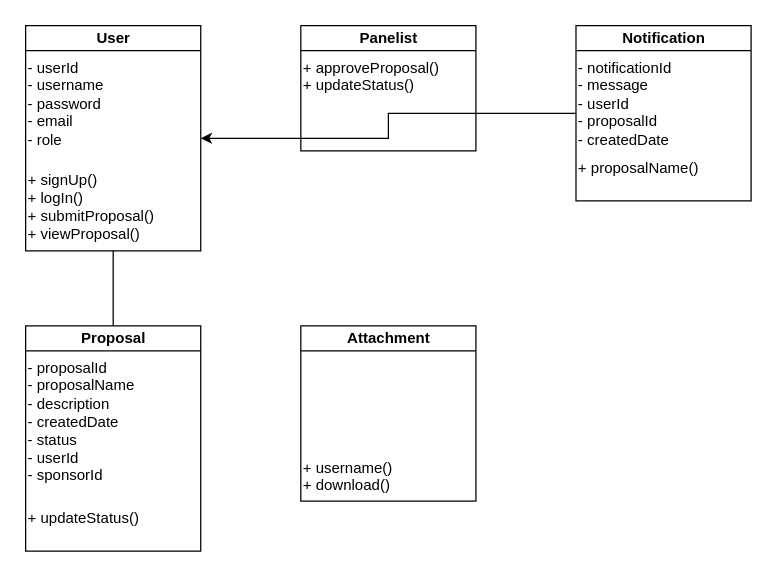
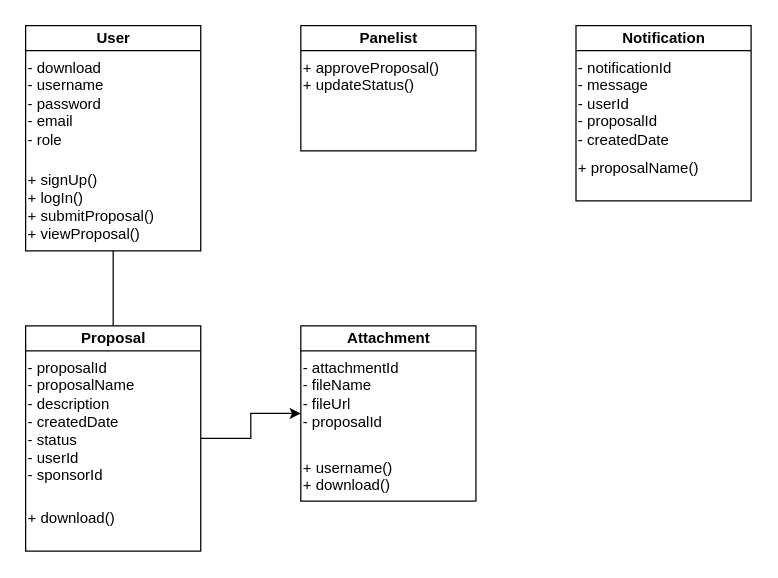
  <mxCell id="0" />
  <mxCell id="1" parent="0" />
  <mxCell id="2" value="User" style="swimlane;horizontal=0;startSize=20;horizontal=1;html=1;" vertex="1" parent="1"><mxGeometry x="20" y="20" width="140" height="180" as="geometry" /></mxCell>
- <mxCell id="3" value="- userId&#10;- username&#10;- password&#10;- email&#10;- role" style="text;html=1;whiteSpace=wrap;rounded=0;" vertex="1" parent="2"><mxGeometry y="20" width="140" height="90" as="geometry" /></mxCell>
+ <mxCell id="3" value="- download&#10;- username&#10;- password&#10;- email&#10;- role" style="text;html=1;whiteSpace=wrap;rounded=0;" vertex="1" parent="2"><mxGeometry y="20" width="140" height="90" as="geometry" /></mxCell>
  <mxCell id="4" value="+ signUp()&#10;+ logIn()&#10;+ submitProposal()&#10;+ viewProposal()" style="text;html=1;whiteSpace=wrap;rounded=0;" vertex="1" parent="2"><mxGeometry y="110" width="140" height="70" as="geometry" /></mxCell>
  <mxCell id="5" value="Panelist" style="swimlane;horizontal=0;startSize=20;horizontal=1;html=1;" vertex="1" parent="1"><mxGeometry x="240" y="20" width="140" height="100" as="geometry" /></mxCell>
  <mxCell id="6" value="+ approveProposal()&#10;+ updateStatus()" style="text;html=1;whiteSpace=wrap;rounded=0;" vertex="1" parent="5"><mxGeometry y="20" width="140" height="70" as="geometry" /></mxCell>
  <mxCell id="7" value="Proposal" style="swimlane;horizontal=0;startSize=20;horizontal=1;html=1;" vertex="1" parent="1"><mxGeometry x="20" y="260" width="140" height="180" as="geometry" /></mxCell>
  <mxCell id="8" value="- proposalId&#10;- proposalName&#10;- description&#10;- createdDate&#10;- status&#10;- userId&#10;- sponsorId" style="text;html=1;whiteSpace=wrap;rounded=0;" vertex="1" parent="7"><mxGeometry y="20" width="140" height="120" as="geometry" /></mxCell>
- <mxCell id="9" value="+ updateStatus()" style="text;html=1;whiteSpace=wrap;rounded=0;" vertex="1" parent="7"><mxGeometry y="140" width="140" height="40" as="geometry" /></mxCell>
+ <mxCell id="9" value="+ download()" style="text;html=1;whiteSpace=wrap;rounded=0;" vertex="1" parent="7"><mxGeometry y="140" width="140" height="40" as="geometry" /></mxCell>
  <mxCell id="10" value="Attachment" style="swimlane;horizontal=0;startSize=20;horizontal=1;html=1;" vertex="1" parent="1"><mxGeometry x="240" y="260" width="140" height="140" as="geometry" /></mxCell>
+ <mxCell id="11" value="- attachmentId&#10;- fileName&#10;- fileUrl&#10;- proposalId" style="text;html=1;whiteSpace=wrap;rounded=0;" vertex="1" parent="10"><mxGeometry y="20" width="140" height="80" as="geometry" /></mxCell>
  <mxCell id="12" value="+ username()&#10;+ download()" style="text;html=1;whiteSpace=wrap;rounded=0;" vertex="1" parent="10"><mxGeometry y="100" width="140" height="40" as="geometry" /></mxCell>
  <mxCell id="13" value="Notification" style="swimlane;horizontal=0;startSize=20;horizontal=1;html=1;" vertex="1" parent="1"><mxGeometry x="460" y="20" width="140" height="140" as="geometry" /></mxCell>
  <mxCell id="14" value="- notificationId&#10;- message&#10;- userId&#10;- proposalId&#10;- createdDate" style="text;html=1;whiteSpace=wrap;rounded=0;" vertex="1" parent="13"><mxGeometry y="20" width="140" height="80" as="geometry" /></mxCell>
  <mxCell id="15" value="+ proposalName()" style="text;html=1;whiteSpace=wrap;rounded=0;" vertex="1" parent="13"><mxGeometry y="100" width="140" height="40" as="geometry" /></mxCell>
  <mxCell id="16" value="" style="edgeStyle=orthogonalEdgeStyle;rounded=0;orthogonalLoop=1;jettySize=auto;html=1;endArrow=none;" edge="1" parent="1" source="2" target="7"><mxGeometry relative="1" as="geometry" /></mxCell>
- <mxCell id="18" value="" style="edgeStyle=orthogonalEdgeStyle;rounded=0;orthogonalLoop=1;jettySize=auto;html=1;" edge="1" parent="1" source="13" target="2"><mxGeometry relative="1" as="geometry" /></mxCell>
+ <mxCell id="17" value="" style="edgeStyle=orthogonalEdgeStyle;rounded=0;orthogonalLoop=1;jettySize=auto;html=1;" edge="1" parent="1" source="7" target="10"><mxGeometry relative="1" as="geometry" /></mxCell>
